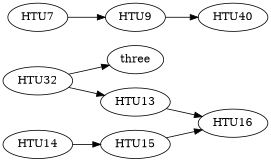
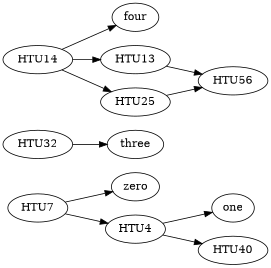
  digraph {
    rankdir=LR
+   n1 [label=zero]
+   n2 [label=one]
    n3 [label=three]
+   n4 [label=four]
    n5 [label=HTU7]
-   n6 [label=HTU9]
+   n6 [label=HTU4]
    n7 [label=HTU40]
    n8 [label=HTU32]
    n9 [label=HTU13]
    n10 [label=HTU14]
-   n11 [label=HTU15]
-   n12 [label=HTU16]
+   n11 [label=HTU25]
+   n12 [label=HTU56]
+   n5 -> n1
    n5 -> n6
+   n6 -> n2
    n6 -> n7
    n8 -> n3
-   n8 -> n9
+   n10 -> n9
    n9 -> n12
+   n10 -> n4
    n10 -> n11
    n11 -> n12
  }
